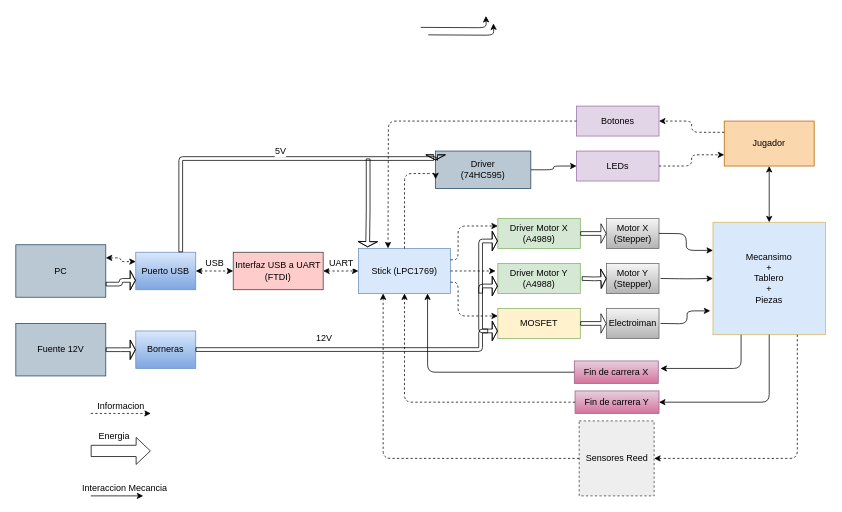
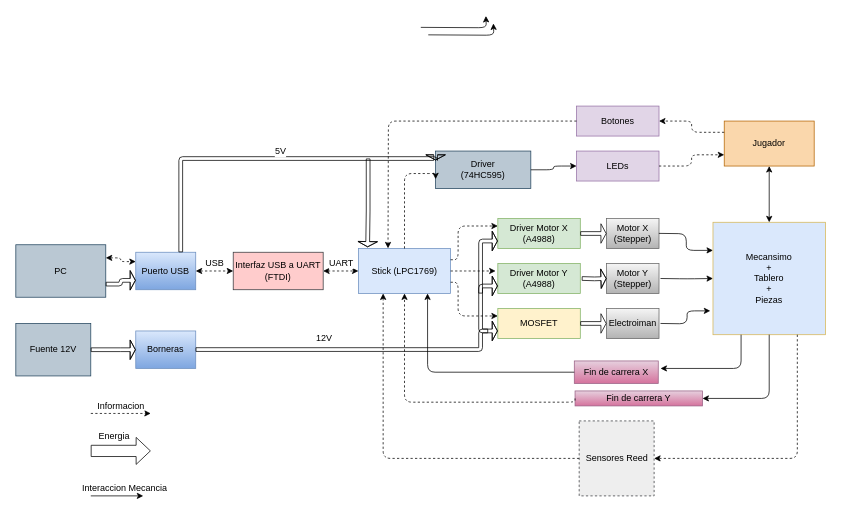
  <mxCell id="0" />
  <mxCell id="1" parent="0" />
  <mxCell id="2" value="&lt;div&gt;Stick (LPC1769)&lt;/div&gt;" style="rounded=0;whiteSpace=wrap;html=1;fillColor=#dae8fc;strokeColor=#6c8ebf;" vertex="1" parent="1"><mxGeometry x="477" y="331" width="123" height="60" as="geometry" /></mxCell>
  <mxCell id="3" value="&lt;div&gt;Sensores Reed&lt;/div&gt;" style="rounded=0;whiteSpace=wrap;html=1;fillColor=#eeeeee;strokeColor=#36393d;dashed=1;" vertex="1" parent="1"><mxGeometry x="771.5" y="561" width="100" height="100" as="geometry" /></mxCell>
- <mxCell id="4" value="&lt;div&gt;Driver Motor X&lt;/div&gt;&lt;div&gt;(A4989)&lt;/div&gt;" style="rounded=0;whiteSpace=wrap;html=1;fillColor=#d5e8d4;strokeColor=#82b366;" vertex="1" parent="1"><mxGeometry x="663" y="291" width="110" height="40" as="geometry" /></mxCell>
+ <mxCell id="4" value="&lt;div&gt;Driver Motor X&lt;/div&gt;&lt;div&gt;(A4988)&lt;/div&gt;" style="rounded=0;whiteSpace=wrap;html=1;fillColor=#d5e8d4;strokeColor=#82b366;" vertex="1" parent="1"><mxGeometry x="663" y="291" width="110" height="40" as="geometry" /></mxCell>
  <mxCell id="5" value="&lt;div&gt;Driver Motor Y&lt;/div&gt;&lt;div&gt;&lt;div&gt;(A4988)&lt;/div&gt;&lt;/div&gt;" style="rounded=0;whiteSpace=wrap;html=1;fillColor=#d5e8d4;strokeColor=#82b366;" vertex="1" parent="1"><mxGeometry x="663" y="351" width="110" height="40" as="geometry" /></mxCell>
  <mxCell id="6" value="&lt;div&gt;Motor Y&lt;/div&gt;&lt;div&gt;(Stepper)&lt;br&gt;&lt;/div&gt;" style="rounded=0;whiteSpace=wrap;html=1;fillColor=#f5f5f5;strokeColor=#666666;gradientColor=#b3b3b3;" vertex="1" parent="1"><mxGeometry x="808" y="351" width="70" height="40" as="geometry" /></mxCell>
  <mxCell id="7" value="&lt;div&gt;Motor X&lt;/div&gt;&lt;div&gt;(Stepper)&lt;br&gt;&lt;/div&gt;" style="rounded=0;whiteSpace=wrap;html=1;fillColor=#f5f5f5;strokeColor=#666666;gradientColor=#b3b3b3;" vertex="1" parent="1"><mxGeometry x="808" y="291" width="70" height="40" as="geometry" /></mxCell>
  <mxCell id="8" value="&lt;div&gt;Interfaz USB a UART&lt;br&gt;(FTDI)&lt;/div&gt;" style="rounded=0;whiteSpace=wrap;html=1;fillColor=#ffcccc;strokeColor=#36393d;" vertex="1" parent="1"><mxGeometry x="310" y="336" width="120" height="50" as="geometry" /></mxCell>
  <mxCell id="9" value="&lt;div&gt;Puerto USB&lt;/div&gt;" style="rounded=0;whiteSpace=wrap;html=1;fillColor=#dae8fc;strokeColor=#6c8ebf;gradientColor=#7ea6e0;" vertex="1" parent="1"><mxGeometry x="180" y="336" width="80" height="50" as="geometry" /></mxCell>
  <mxCell id="10" value="Botones" style="rounded=0;whiteSpace=wrap;html=1;fillColor=#e1d5e7;strokeColor=#9673a6;" vertex="1" parent="1"><mxGeometry x="768" y="141" width="110" height="40" as="geometry" /></mxCell>
  <mxCell id="11" value="LEDs" style="rounded=0;whiteSpace=wrap;html=1;fillColor=#e1d5e7;strokeColor=#9673a6;" vertex="1" parent="1"><mxGeometry x="768" y="201" width="110" height="40" as="geometry" /></mxCell>
  <mxCell id="12" value="&lt;div&gt;PC&lt;/div&gt;" style="rounded=0;whiteSpace=wrap;html=1;fillColor=#bac8d3;strokeColor=#23445d;" vertex="1" parent="1"><mxGeometry x="20" y="326" width="120" height="70" as="geometry" /></mxCell>
- <mxCell id="13" value="&lt;div&gt;Fuente 12V&lt;/div&gt;" style="rounded=0;whiteSpace=wrap;html=1;fillColor=#bac8d3;strokeColor=#23445d;" vertex="1" parent="1"><mxGeometry x="20" y="431" width="120" height="70" as="geometry" /></mxCell>
+ <mxCell id="13" value="&lt;div&gt;Fuente 12V&lt;/div&gt;" style="rounded=0;whiteSpace=wrap;html=1;fillColor=#bac8d3;strokeColor=#23445d;" vertex="1" parent="1"><mxGeometry x="20" y="431" width="100" height="70" as="geometry" /></mxCell>
  <mxCell id="14" value="&lt;div&gt;Electroiman&lt;/div&gt;" style="rounded=0;whiteSpace=wrap;html=1;fillColor=#f5f5f5;strokeColor=#666666;gradientColor=#b3b3b3;" vertex="1" parent="1"><mxGeometry x="808" y="411" width="70" height="40" as="geometry" /></mxCell>
  <mxCell id="15" value="MOSFET" style="rounded=0;whiteSpace=wrap;html=1;fillColor=#fff2cc;strokeColor=#82b366;" vertex="1" parent="1"><mxGeometry x="663" y="411" width="110" height="40" as="geometry" /></mxCell>
  <mxCell id="16" value="&lt;div&gt;Borneras&lt;/div&gt;" style="rounded=0;whiteSpace=wrap;html=1;fillColor=#dae8fc;strokeColor=#6c8ebf;gradientColor=#7ea6e0;" vertex="1" parent="1"><mxGeometry x="180" y="441" width="80" height="50" as="geometry" /></mxCell>
  <mxCell id="17" value="&lt;div&gt;Mecansimo&lt;/div&gt;&lt;div&gt;+&lt;br&gt;Tablero&lt;/div&gt;&lt;div&gt;+&lt;/div&gt;&lt;div&gt;Piezas&lt;/div&gt;" style="rounded=0;whiteSpace=wrap;html=1;fillColor=#dae8fc;strokeColor=#d6b656;" vertex="1" parent="1"><mxGeometry x="950" y="296" width="150" height="150" as="geometry" /></mxCell>
  <mxCell id="18" value="Driver&lt;br&gt;&lt;div&gt;(74HC595)&lt;/div&gt;" style="whiteSpace=wrap;html=1;fillColor=#bac8d3;strokeColor=#23445d;" vertex="1" parent="1"><mxGeometry x="580" y="201" width="127" height="50" as="geometry" /></mxCell>
  <mxCell id="19" value="&lt;div&gt;Jugador&lt;/div&gt;" style="rounded=0;whiteSpace=wrap;html=1;fillColor=#fad7ac;strokeColor=#b46504;" vertex="1" parent="1"><mxGeometry x="965" y="161" width="120" height="60" as="geometry" /></mxCell>
  <mxCell id="20" value="" style="endArrow=classic;html=1;entryX=0;entryY=0.25;entryDx=0;entryDy=0;exitX=1;exitY=0.75;exitDx=0;exitDy=0;edgeStyle=orthogonalEdgeStyle;dashed=1;" edge="1" parent="1" source="2" target="15"><mxGeometry width="50" height="50" relative="1" as="geometry"><mxPoint x="560" y="496" as="sourcePoint" /><mxPoint x="660" y="421" as="targetPoint" /><Array as="points"><mxPoint x="610" y="376" /><mxPoint x="610" y="421" /></Array></mxGeometry></mxCell>
  <mxCell id="21" value="" style="endArrow=classic;html=1;entryX=0;entryY=0.5;entryDx=0;entryDy=0;exitX=1;exitY=0.5;exitDx=0;exitDy=0;edgeStyle=orthogonalEdgeStyle;shape=flexArrow;width=5;startSize=5;endSize=2;" edge="1" parent="1" source="4" target="7"><mxGeometry width="50" height="50" relative="1" as="geometry"><mxPoint x="666.333" y="455.833" as="sourcePoint" /><mxPoint x="733" y="500.833" as="targetPoint" /></mxGeometry></mxCell>
  <mxCell id="22" value="" style="endArrow=classic;html=1;entryX=0;entryY=0.5;entryDx=0;entryDy=0;edgeStyle=orthogonalEdgeStyle;shape=flexArrow;width=5;startSize=5;endSize=2;" edge="1" parent="1" target="6"><mxGeometry width="50" height="50" relative="1" as="geometry"><mxPoint x="775" y="371" as="sourcePoint" /><mxPoint x="841.5" y="415.833" as="targetPoint" /></mxGeometry></mxCell>
  <mxCell id="23" value="" style="endArrow=classic;html=1;entryX=0;entryY=0.5;entryDx=0;entryDy=0;exitX=1;exitY=0.5;exitDx=0;exitDy=0;edgeStyle=orthogonalEdgeStyle;shape=flexArrow;width=5;startSize=5;endSize=2;" edge="1" parent="1" source="15" target="14"><mxGeometry width="50" height="50" relative="1" as="geometry"><mxPoint x="686.333" y="475.833" as="sourcePoint" /><mxPoint x="753" y="520.833" as="targetPoint" /></mxGeometry></mxCell>
  <mxCell id="24" value="" style="endArrow=classic;html=1;entryX=0;entryY=0.75;entryDx=0;entryDy=0;exitX=1;exitY=0.5;exitDx=0;exitDy=0;edgeStyle=orthogonalEdgeStyle;dashed=1;" edge="1" parent="1" source="11" target="19"><mxGeometry width="50" height="50" relative="1" as="geometry"><mxPoint x="883.333" y="162.333" as="sourcePoint" /><mxPoint x="950" y="207.333" as="targetPoint" /></mxGeometry></mxCell>
  <mxCell id="25" value="" style="endArrow=classic;html=1;exitX=1;exitY=0.25;exitDx=0;exitDy=0;edgeStyle=orthogonalEdgeStyle;dashed=1;" edge="1" parent="1" source="2"><mxGeometry width="50" height="50" relative="1" as="geometry"><mxPoint x="706.333" y="495.833" as="sourcePoint" /><mxPoint x="663" y="301" as="targetPoint" /><Array as="points"><mxPoint x="610" y="346" /><mxPoint x="610" y="301" /></Array></mxGeometry></mxCell>
  <mxCell id="26" value="" style="endArrow=classic;html=1;exitX=1;exitY=0.5;exitDx=0;exitDy=0;edgeStyle=orthogonalEdgeStyle;dashed=1;" edge="1" parent="1" source="2"><mxGeometry width="50" height="50" relative="1" as="geometry"><mxPoint x="716.333" y="505.833" as="sourcePoint" /><mxPoint x="660" y="361" as="targetPoint" /></mxGeometry></mxCell>
  <mxCell id="27" value="" style="endArrow=classic;html=1;entryX=0;entryY=0.5;entryDx=0;entryDy=0;exitX=1;exitY=0.5;exitDx=0;exitDy=0;edgeStyle=orthogonalEdgeStyle;" edge="1" parent="1" source="18" target="11"><mxGeometry width="50" height="50" relative="1" as="geometry"><mxPoint x="369.833" y="138.333" as="sourcePoint" /><mxPoint x="436.5" y="183.333" as="targetPoint" /></mxGeometry></mxCell>
  <mxCell id="28" value="" style="endArrow=classic;html=1;entryX=0;entryY=0.5;entryDx=0;entryDy=0;exitX=0;exitY=0.5;exitDx=0;exitDy=0;edgeStyle=orthogonalEdgeStyle;dashed=1;" edge="1" parent="1" source="10"><mxGeometry width="50" height="50" relative="1" as="geometry"><mxPoint x="449.833" y="285.833" as="sourcePoint" /><mxPoint x="516.5" y="330.833" as="targetPoint" /></mxGeometry></mxCell>
  <mxCell id="29" value="" style="endArrow=classic;html=1;entryX=0;entryY=0.75;entryDx=0;entryDy=0;exitX=0.5;exitY=0;exitDx=0;exitDy=0;edgeStyle=orthogonalEdgeStyle;dashed=1;" edge="1" parent="1" source="2" target="18"><mxGeometry width="50" height="50" relative="1" as="geometry"><mxPoint x="513.333" y="178.333" as="sourcePoint" /><mxPoint x="580" y="223.333" as="targetPoint" /><Array as="points"><mxPoint x="538" y="231" /></Array></mxGeometry></mxCell>
  <mxCell id="30" value="" style="endArrow=classic;html=1;entryX=1;entryY=0.5;entryDx=0;entryDy=0;exitX=0.75;exitY=1;exitDx=0;exitDy=0;edgeStyle=orthogonalEdgeStyle;dashed=1;" edge="1" parent="1" source="17" target="3"><mxGeometry width="50" height="50" relative="1" as="geometry"><mxPoint x="1009.833" y="468.333" as="sourcePoint" /><mxPoint x="1076.5" y="513.333" as="targetPoint" /><Array as="points"><mxPoint x="1062" y="611" /></Array></mxGeometry></mxCell>
  <mxCell id="31" value="" style="endArrow=classic;html=1;entryX=0;entryY=0.75;entryDx=0;entryDy=0;edgeStyle=orthogonalEdgeStyle;shape=flexArrow;startSize=6;width=5;endSize=2;" edge="1" parent="1" target="5"><mxGeometry width="50" height="50" relative="1" as="geometry"><mxPoint x="650" y="441" as="sourcePoint" /><mxPoint x="718" y="535.833" as="targetPoint" /><Array as="points"><mxPoint x="640" y="441" /><mxPoint x="640" y="381" /></Array></mxGeometry></mxCell>
  <mxCell id="32" value="" style="endArrow=classic;html=1;entryX=0;entryY=0.75;entryDx=0;entryDy=0;exitX=1;exitY=0.75;exitDx=0;exitDy=0;edgeStyle=orthogonalEdgeStyle;shape=flexArrow;startSize=6;width=5;endSize=2;" edge="1" parent="1" target="15"><mxGeometry width="50" height="50" relative="1" as="geometry"><mxPoint x="259.833" y="465.833" as="sourcePoint" /><mxPoint x="326.5" y="510.833" as="targetPoint" /><Array as="points"><mxPoint x="640" y="466" /><mxPoint x="640" y="441" /></Array></mxGeometry></mxCell>
  <mxCell id="33" value="&lt;div&gt;12V&lt;/div&gt;" style="text;html=1;align=center;verticalAlign=middle;resizable=0;points=[];;labelBackgroundColor=#ffffff;" vertex="1" connectable="0" parent="32"><mxGeometry x="-0.334" y="5" relative="1" as="geometry"><mxPoint x="27.5" y="-10" as="offset" /></mxGeometry></mxCell>
  <mxCell id="34" value="" style="endArrow=classic;html=1;entryX=0;entryY=0.25;entryDx=0;entryDy=0;exitX=1;exitY=0.75;exitDx=0;exitDy=0;edgeStyle=orthogonalEdgeStyle;" edge="1" parent="1" target="17"><mxGeometry width="50" height="50" relative="1" as="geometry"><mxPoint x="877.833" y="310.833" as="sourcePoint" /><mxPoint x="944.5" y="355.833" as="targetPoint" /></mxGeometry></mxCell>
  <mxCell id="35" value="" style="endArrow=classic;html=1;entryX=0;entryY=0.5;entryDx=0;entryDy=0;edgeStyle=orthogonalEdgeStyle;" edge="1" parent="1" target="17"><mxGeometry width="50" height="50" relative="1" as="geometry"><mxPoint x="880" y="371" as="sourcePoint" /><mxPoint x="959.667" y="343.333" as="targetPoint" /></mxGeometry></mxCell>
  <mxCell id="36" value="" style="endArrow=classic;html=1;entryX=-0.024;entryY=0.788;entryDx=0;entryDy=0;edgeStyle=orthogonalEdgeStyle;entryPerimeter=0;" edge="1" parent="1" target="17"><mxGeometry width="50" height="50" relative="1" as="geometry"><mxPoint x="880" y="431" as="sourcePoint" /><mxPoint x="959.667" y="380.833" as="targetPoint" /></mxGeometry></mxCell>
  <mxCell id="37" value="" style="endArrow=classic;html=1;entryX=0;entryY=0.75;entryDx=0;entryDy=0;edgeStyle=orthogonalEdgeStyle;shape=flexArrow;startSize=6;width=5;endSize=2;" edge="1" parent="1" target="4"><mxGeometry width="50" height="50" relative="1" as="geometry"><mxPoint x="640" y="391" as="sourcePoint" /><mxPoint x="591.5" y="250.833" as="targetPoint" /><Array as="points"><mxPoint x="640" y="321" /></Array></mxGeometry></mxCell>
  <mxCell id="38" value="" style="endArrow=classic;startArrow=classic;html=1;exitX=0.5;exitY=0;exitDx=0;exitDy=0;entryX=0.5;entryY=1;entryDx=0;entryDy=0;" edge="1" parent="1" source="17" target="19"><mxGeometry width="50" height="50" relative="1" as="geometry"><mxPoint x="980" y="271" as="sourcePoint" /><mxPoint x="1020" y="221" as="targetPoint" /></mxGeometry></mxCell>
  <mxCell id="39" value="" style="endArrow=classic;html=1;entryX=0;entryY=0.75;entryDx=0;entryDy=0;exitX=1;exitY=0.5;exitDx=0;exitDy=0;edgeStyle=orthogonalEdgeStyle;" edge="1" parent="1"><mxGeometry width="50" height="50" relative="1" as="geometry"><mxPoint x="560.207" y="36" as="sourcePoint" /><mxPoint x="647.103" y="20.828" as="targetPoint" /></mxGeometry></mxCell>
  <mxCell id="40" value="" style="endArrow=classic;html=1;entryX=0;entryY=0.75;entryDx=0;entryDy=0;exitX=1;exitY=0.5;exitDx=0;exitDy=0;edgeStyle=orthogonalEdgeStyle;" edge="1" parent="1"><mxGeometry width="50" height="50" relative="1" as="geometry"><mxPoint x="570.207" y="46" as="sourcePoint" /><mxPoint x="657.103" y="30.828" as="targetPoint" /></mxGeometry></mxCell>
  <mxCell id="41" value="" style="endArrow=classic;html=1;entryX=0;entryY=0.5;entryDx=0;entryDy=0;edgeStyle=orthogonalEdgeStyle;exitX=1;exitY=0.5;exitDx=0;exitDy=0;startArrow=classic;startFill=1;dashed=1;" edge="1" parent="1" source="8" target="2"><mxGeometry width="50" height="50" relative="1" as="geometry"><mxPoint x="440" y="361" as="sourcePoint" /><mxPoint x="437.103" y="220.828" as="targetPoint" /></mxGeometry></mxCell>
  <mxCell id="42" value="&lt;div&gt;UART&lt;/div&gt;" style="text;html=1;align=center;verticalAlign=middle;resizable=0;points=[];;labelBackgroundColor=#ffffff;" vertex="1" connectable="0" parent="41"><mxGeometry x="-0.352" relative="1" as="geometry"><mxPoint x="8" y="-10.5" as="offset" /></mxGeometry></mxCell>
  <mxCell id="43" value="" style="endArrow=classic;html=1;exitX=0;exitY=0.5;exitDx=0;exitDy=0;edgeStyle=orthogonalEdgeStyle;dashed=1;" edge="1" parent="1" source="3"><mxGeometry width="50" height="50" relative="1" as="geometry"><mxPoint x="650.207" y="526" as="sourcePoint" /><mxPoint x="510" y="391" as="targetPoint" /><Array as="points"><mxPoint x="510" y="611" /><mxPoint x="510" y="391" /></Array></mxGeometry></mxCell>
  <mxCell id="44" value="" style="endArrow=classic;html=1;edgeStyle=orthogonalEdgeStyle;exitX=0;exitY=0.25;exitDx=0;exitDy=0;entryX=1;entryY=0.5;entryDx=0;entryDy=0;dashed=1;" edge="1" parent="1" source="19" target="10"><mxGeometry width="50" height="50" relative="1" as="geometry"><mxPoint x="910" y="101" as="sourcePoint" /><mxPoint x="878" y="171" as="targetPoint" /></mxGeometry></mxCell>
  <mxCell id="45" value="" style="endArrow=classic;html=1;entryX=0;entryY=0.5;entryDx=0;entryDy=0;edgeStyle=orthogonalEdgeStyle;startArrow=classic;startFill=1;exitX=1;exitY=0.5;exitDx=0;exitDy=0;dashed=1;" edge="1" parent="1" source="9" target="8"><mxGeometry width="50" height="50" relative="1" as="geometry"><mxPoint x="290" y="361" as="sourcePoint" /><mxPoint x="486.828" y="370.966" as="targetPoint" /></mxGeometry></mxCell>
  <mxCell id="46" value="&lt;div&gt;USB&lt;/div&gt;" style="text;html=1;align=center;verticalAlign=middle;resizable=0;points=[];;labelBackgroundColor=#ffffff;" vertex="1" connectable="0" parent="45"><mxGeometry x="0.204" y="1" relative="1" as="geometry"><mxPoint x="-5.5" y="-9.5" as="offset" /></mxGeometry></mxCell>
  <mxCell id="47" value="" style="endArrow=classic;html=1;entryX=0;entryY=0.25;entryDx=0;entryDy=0;edgeStyle=orthogonalEdgeStyle;startArrow=classic;startFill=1;exitX=1;exitY=0.25;exitDx=0;exitDy=0;dashed=1;" edge="1" parent="1" source="12" target="9"><mxGeometry width="50" height="50" relative="1" as="geometry"><mxPoint x="270.276" y="370.966" as="sourcePoint" /><mxPoint x="319.931" y="370.966" as="targetPoint" /></mxGeometry></mxCell>
  <mxCell id="48" value="" style="endArrow=classic;html=1;entryX=0;entryY=0.75;entryDx=0;entryDy=0;exitX=1;exitY=0.75;exitDx=0;exitDy=0;edgeStyle=orthogonalEdgeStyle;shape=flexArrow;startSize=6;width=5;endSize=2;" edge="1" parent="1" source="12" target="9"><mxGeometry width="50" height="50" relative="1" as="geometry"><mxPoint x="119.586" y="603.293" as="sourcePoint" /><mxPoint x="523.034" y="578.466" as="targetPoint" /><Array as="points"><mxPoint x="160" y="378" /><mxPoint x="160" y="373" /></Array></mxGeometry></mxCell>
  <mxCell id="49" value="" style="endArrow=classic;html=1;entryX=0;entryY=0.5;entryDx=0;entryDy=0;edgeStyle=orthogonalEdgeStyle;shape=flexArrow;startSize=6;width=5;endSize=2;exitX=1;exitY=0.5;exitDx=0;exitDy=0;" edge="1" parent="1" source="13" target="16"><mxGeometry width="50" height="50" relative="1" as="geometry"><mxPoint x="160" y="551" as="sourcePoint" /><mxPoint x="210.121" y="551.224" as="targetPoint" /><Array as="points"><mxPoint x="160" y="466" /><mxPoint x="160" y="466" /></Array></mxGeometry></mxCell>
  <mxCell id="50" value="" style="endArrow=classic;html=1;entryX=0;entryY=0.25;entryDx=0;entryDy=0;edgeStyle=orthogonalEdgeStyle;shape=flexArrow;startSize=6;width=5;endSize=2;exitX=0.75;exitY=0;exitDx=0;exitDy=0;" edge="1" parent="1" source="9" target="18"><mxGeometry width="50" height="50" relative="1" as="geometry"><mxPoint x="380" y="211" as="sourcePoint" /><mxPoint x="559.776" y="200.793" as="targetPoint" /><Array as="points"><mxPoint x="240" y="211" /></Array></mxGeometry></mxCell>
  <mxCell id="51" value="&lt;div&gt;5V&lt;/div&gt;" style="text;html=1;align=center;verticalAlign=middle;resizable=0;points=[];;labelBackgroundColor=#ffffff;" vertex="1" connectable="0" parent="50"><mxGeometry x="0.348" y="-4" relative="1" as="geometry"><mxPoint x="-58" y="-14" as="offset" /></mxGeometry></mxCell>
  <mxCell id="52" value="" style="endArrow=classic;html=1;entryX=0.1;entryY=-0.029;entryDx=0;entryDy=0;edgeStyle=orthogonalEdgeStyle;shape=flexArrow;startSize=6;width=5;endSize=2;entryPerimeter=0;" edge="1" parent="1" target="2"><mxGeometry width="50" height="50" relative="1" as="geometry"><mxPoint x="490" y="211" as="sourcePoint" /><mxPoint x="590.276" y="221.31" as="targetPoint" /><Array as="points"><mxPoint x="489" y="281" /></Array></mxGeometry></mxCell>
  <mxCell id="53" value="" style="shape=flexArrow;endArrow=classic;html=1;width=15;" edge="1" parent="1"><mxGeometry width="50" height="50" relative="1" as="geometry"><mxPoint x="120" y="601" as="sourcePoint" /><mxPoint x="200" y="601" as="targetPoint" /></mxGeometry></mxCell>
  <mxCell id="54" value="&lt;div&gt;Energia&lt;/div&gt;" style="text;html=1;align=center;verticalAlign=middle;resizable=0;points=[];;labelBackgroundColor=#ffffff;" vertex="1" connectable="0" parent="53"><mxGeometry x="-0.383" relative="1" as="geometry"><mxPoint x="5" y="-20" as="offset" /></mxGeometry></mxCell>
  <mxCell id="55" value="" style="endArrow=classic;html=1;" edge="1" parent="1"><mxGeometry width="50" height="50" relative="1" as="geometry"><mxPoint x="120" y="661" as="sourcePoint" /><mxPoint x="190" y="661" as="targetPoint" /></mxGeometry></mxCell>
  <mxCell id="56" value="" style="endArrow=classic;html=1;dashed=1;" edge="1" parent="1"><mxGeometry width="50" height="50" relative="1" as="geometry"><mxPoint x="120" y="551" as="sourcePoint" /><mxPoint x="200" y="551" as="targetPoint" /></mxGeometry></mxCell>
  <mxCell id="57" value="&lt;div&gt;Informacion&lt;/div&gt;" style="text;html=1;align=center;verticalAlign=middle;resizable=0;points=[];;labelBackgroundColor=#ffffff;" vertex="1" connectable="0" parent="56"><mxGeometry x="0.429" y="5" relative="1" as="geometry"><mxPoint x="-17.5" y="-5" as="offset" /></mxGeometry></mxCell>
  <mxCell id="58" value="&lt;div&gt;Interaccion Mecancia&lt;/div&gt;" style="text;html=1;align=center;verticalAlign=middle;resizable=0;points=[];;autosize=1;" vertex="1" parent="1"><mxGeometry x="100" y="641" width="130" height="20" as="geometry" /></mxCell>
- <mxCell id="59" value="&lt;div&gt;Fin de carrera Y&lt;/div&gt;" style="rounded=0;whiteSpace=wrap;html=1;gradientColor=#d5739d;fillColor=#e6d0de;strokeColor=#996185;" vertex="1" parent="1"><mxGeometry x="766" y="521" width="112" height="30" as="geometry" /></mxCell>
+ <mxCell id="59" value="&lt;div&gt;Fin de carrera Y&lt;/div&gt;" style="rounded=0;whiteSpace=wrap;html=1;gradientColor=#d5739d;fillColor=#e6d0de;strokeColor=#996185;" vertex="1" parent="1"><mxGeometry x="766" y="521" width="170" height="20" as="geometry" /></mxCell>
  <mxCell id="60" value="&lt;div&gt;Fin de carrera X&lt;br&gt;&lt;/div&gt;" style="rounded=0;whiteSpace=wrap;html=1;gradientColor=#d5739d;fillColor=#e6d0de;strokeColor=#996185;" vertex="1" parent="1"><mxGeometry x="765" y="481" width="112" height="30" as="geometry" /></mxCell>
  <mxCell id="61" value="" style="endArrow=classic;html=1;entryX=1;entryY=0.5;entryDx=0;entryDy=0;exitX=0.5;exitY=1;exitDx=0;exitDy=0;edgeStyle=orthogonalEdgeStyle;" edge="1" parent="1" source="17" target="59"><mxGeometry width="50" height="50" relative="1" as="geometry"><mxPoint x="1000" y="471" as="sourcePoint" /><mxPoint x="990" y="491" as="targetPoint" /></mxGeometry></mxCell>
  <mxCell id="62" value="" style="endArrow=classic;html=1;exitX=0.25;exitY=1;exitDx=0;exitDy=0;edgeStyle=orthogonalEdgeStyle;" edge="1" parent="1" source="17"><mxGeometry width="50" height="50" relative="1" as="geometry"><mxPoint x="1034.667" y="456" as="sourcePoint" /><mxPoint x="880" y="491" as="targetPoint" /><Array as="points"><mxPoint x="987" y="491" /></Array></mxGeometry></mxCell>
  <mxCell id="63" value="" style="endArrow=classic;html=1;exitX=0;exitY=0.5;exitDx=0;exitDy=0;edgeStyle=orthogonalEdgeStyle;dashed=1;entryX=0.5;entryY=1;entryDx=0;entryDy=0;" edge="1" parent="1" source="59" target="2"><mxGeometry width="50" height="50" relative="1" as="geometry"><mxPoint x="781.333" y="621" as="sourcePoint" /><mxPoint x="519.667" y="401" as="targetPoint" /><Array as="points"><mxPoint x="539" y="536" /></Array></mxGeometry></mxCell>
  <mxCell id="64" value="" style="endArrow=classic;html=1;exitX=0;exitY=0.5;exitDx=0;exitDy=0;edgeStyle=orthogonalEdgeStyle;dashed=0;entryX=0.75;entryY=1;entryDx=0;entryDy=0;" edge="1" parent="1" source="60" target="2"><mxGeometry width="50" height="50" relative="1" as="geometry"><mxPoint x="776.333" y="546" as="sourcePoint" /><mxPoint x="548.833" y="401" as="targetPoint" /><Array as="points"><mxPoint x="569" y="496" /></Array></mxGeometry></mxCell>
